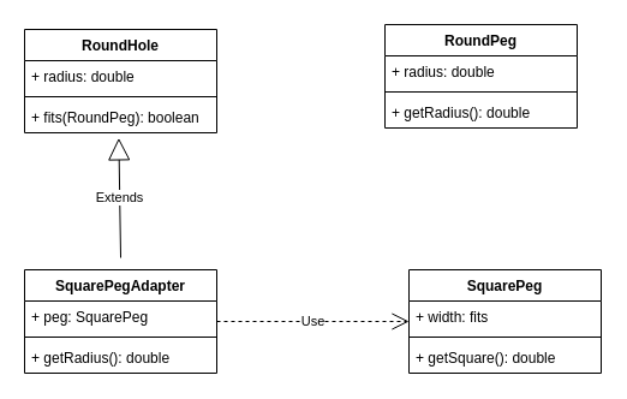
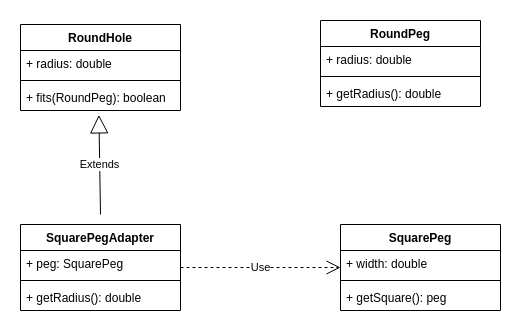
  <mxCell id="0" />
  <mxCell id="1" parent="0" />
  <mxCell id="2" value="RoundHole" style="swimlane;fontStyle=1;align=center;verticalAlign=top;childLayout=stackLayout;horizontal=1;startSize=26;horizontalStack=0;resizeParent=1;resizeParentMax=0;resizeLast=0;collapsible=1;marginBottom=0;" vertex="1" parent="1"><mxGeometry x="20" y="24" width="160" height="86" as="geometry" /></mxCell>
  <mxCell id="3" value="+ radius: double" style="text;strokeColor=none;fillColor=none;align=left;verticalAlign=top;spacingLeft=4;spacingRight=4;overflow=hidden;rotatable=0;points=[[0,0.5],[1,0.5]];portConstraint=eastwest;" vertex="1" parent="2"><mxGeometry y="26" width="160" height="26" as="geometry" /></mxCell>
  <mxCell id="4" value="" style="line;strokeWidth=1;fillColor=none;align=left;verticalAlign=middle;spacingTop=-1;spacingLeft=3;spacingRight=3;rotatable=0;labelPosition=right;points=[];portConstraint=eastwest;" vertex="1" parent="2"><mxGeometry y="52" width="160" height="8" as="geometry" /></mxCell>
  <mxCell id="5" value="+ fits(RoundPeg): boolean" style="text;strokeColor=none;fillColor=none;align=left;verticalAlign=top;spacingLeft=4;spacingRight=4;overflow=hidden;rotatable=0;points=[[0,0.5],[1,0.5]];portConstraint=eastwest;" vertex="1" parent="2"><mxGeometry y="60" width="160" height="26" as="geometry" /></mxCell>
  <mxCell id="6" value="SquarePegAdapter" style="swimlane;fontStyle=1;align=center;verticalAlign=top;childLayout=stackLayout;horizontal=1;startSize=26;horizontalStack=0;resizeParent=1;resizeParentMax=0;resizeLast=0;collapsible=1;marginBottom=0;" vertex="1" parent="1"><mxGeometry x="20" y="224" width="160" height="86" as="geometry" /></mxCell>
  <mxCell id="7" value="+ peg: SquarePeg" style="text;strokeColor=none;fillColor=none;align=left;verticalAlign=top;spacingLeft=4;spacingRight=4;overflow=hidden;rotatable=0;points=[[0,0.5],[1,0.5]];portConstraint=eastwest;" vertex="1" parent="6"><mxGeometry y="26" width="160" height="26" as="geometry" /></mxCell>
  <mxCell id="8" value="" style="line;strokeWidth=1;fillColor=none;align=left;verticalAlign=middle;spacingTop=-1;spacingLeft=3;spacingRight=3;rotatable=0;labelPosition=right;points=[];portConstraint=eastwest;" vertex="1" parent="6"><mxGeometry y="52" width="160" height="8" as="geometry" /></mxCell>
  <mxCell id="9" value="+ getRadius(): double" style="text;strokeColor=none;fillColor=none;align=left;verticalAlign=top;spacingLeft=4;spacingRight=4;overflow=hidden;rotatable=0;points=[[0,0.5],[1,0.5]];portConstraint=eastwest;" vertex="1" parent="6"><mxGeometry y="60" width="160" height="26" as="geometry" /></mxCell>
  <mxCell id="10" value="RoundPeg" style="swimlane;fontStyle=1;align=center;verticalAlign=top;childLayout=stackLayout;horizontal=1;startSize=26;horizontalStack=0;resizeParent=1;resizeParentMax=0;resizeLast=0;collapsible=1;marginBottom=0;" vertex="1" parent="1"><mxGeometry x="320" y="20" width="160" height="86" as="geometry" /></mxCell>
  <mxCell id="11" value="+ radius: double" style="text;strokeColor=none;fillColor=none;align=left;verticalAlign=top;spacingLeft=4;spacingRight=4;overflow=hidden;rotatable=0;points=[[0,0.5],[1,0.5]];portConstraint=eastwest;" vertex="1" parent="10"><mxGeometry y="26" width="160" height="26" as="geometry" /></mxCell>
  <mxCell id="12" value="" style="line;strokeWidth=1;fillColor=none;align=left;verticalAlign=middle;spacingTop=-1;spacingLeft=3;spacingRight=3;rotatable=0;labelPosition=right;points=[];portConstraint=eastwest;" vertex="1" parent="10"><mxGeometry y="52" width="160" height="8" as="geometry" /></mxCell>
  <mxCell id="13" value="+ getRadius(): double" style="text;strokeColor=none;fillColor=none;align=left;verticalAlign=top;spacingLeft=4;spacingRight=4;overflow=hidden;rotatable=0;points=[[0,0.5],[1,0.5]];portConstraint=eastwest;" vertex="1" parent="10"><mxGeometry y="60" width="160" height="26" as="geometry" /></mxCell>
  <mxCell id="14" value="Extends" style="endArrow=block;endSize=16;endFill=0;html=1;entryX=0.49;entryY=1.169;entryDx=0;entryDy=0;entryPerimeter=0;" edge="1" parent="1" target="5"><mxGeometry width="160" relative="1" as="geometry"><mxPoint x="100" y="214" as="sourcePoint" /><mxPoint x="160" y="166.5" as="targetPoint" /></mxGeometry></mxCell>
  <mxCell id="15" value="SquarePeg" style="swimlane;fontStyle=1;align=center;verticalAlign=top;childLayout=stackLayout;horizontal=1;startSize=26;horizontalStack=0;resizeParent=1;resizeParentMax=0;resizeLast=0;collapsible=1;marginBottom=0;" vertex="1" parent="1"><mxGeometry x="340" y="224" width="160" height="86" as="geometry" /></mxCell>
- <mxCell id="16" value="+ width: fits" style="text;strokeColor=none;fillColor=none;align=left;verticalAlign=top;spacingLeft=4;spacingRight=4;overflow=hidden;rotatable=0;points=[[0,0.5],[1,0.5]];portConstraint=eastwest;" vertex="1" parent="15"><mxGeometry y="26" width="160" height="26" as="geometry" /></mxCell>
+ <mxCell id="16" value="+ width: double" style="text;strokeColor=none;fillColor=none;align=left;verticalAlign=top;spacingLeft=4;spacingRight=4;overflow=hidden;rotatable=0;points=[[0,0.5],[1,0.5]];portConstraint=eastwest;" vertex="1" parent="15"><mxGeometry y="26" width="160" height="26" as="geometry" /></mxCell>
  <mxCell id="17" value="" style="line;strokeWidth=1;fillColor=none;align=left;verticalAlign=middle;spacingTop=-1;spacingLeft=3;spacingRight=3;rotatable=0;labelPosition=right;points=[];portConstraint=eastwest;" vertex="1" parent="15"><mxGeometry y="52" width="160" height="8" as="geometry" /></mxCell>
- <mxCell id="18" value="+ getSquare(): double" style="text;strokeColor=none;fillColor=none;align=left;verticalAlign=top;spacingLeft=4;spacingRight=4;overflow=hidden;rotatable=0;points=[[0,0.5],[1,0.5]];portConstraint=eastwest;" vertex="1" parent="15"><mxGeometry y="60" width="160" height="26" as="geometry" /></mxCell>
+ <mxCell id="18" value="+ getSquare(): peg" style="text;strokeColor=none;fillColor=none;align=left;verticalAlign=top;spacingLeft=4;spacingRight=4;overflow=hidden;rotatable=0;points=[[0,0.5],[1,0.5]];portConstraint=eastwest;" vertex="1" parent="15"><mxGeometry y="60" width="160" height="26" as="geometry" /></mxCell>
  <mxCell id="19" value="Use" style="endArrow=open;endSize=12;dashed=1;html=1;" edge="1" parent="1"><mxGeometry width="160" relative="1" as="geometry"><mxPoint x="180" y="267" as="sourcePoint" /><mxPoint x="340" y="267" as="targetPoint" /></mxGeometry></mxCell>
